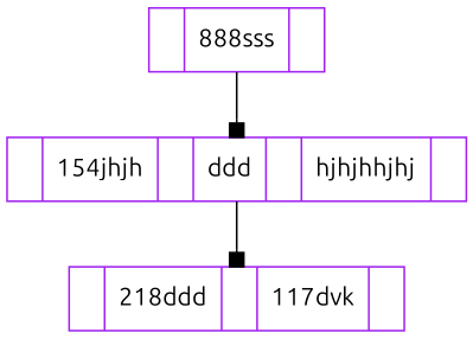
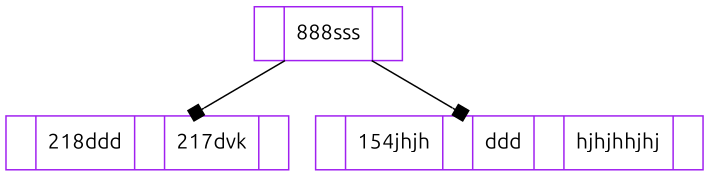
  digraph {
    fontname=Ubuntu
    node [color=purple fontname=Ubuntu shape=record]
    edge [arrowhead=box fontname=Ubuntu]
-   n1 [label="|218ddd||117dvk|"]
+   n1 [label="|218ddd||217dvk|"]
    n2 [label="|154jhjh||ddd||hjhjhhjhj|"]
    n3 [label="|888sss|"]
-   n2 -> n1
+   n3 -> n1
    n3 -> n2
  }
